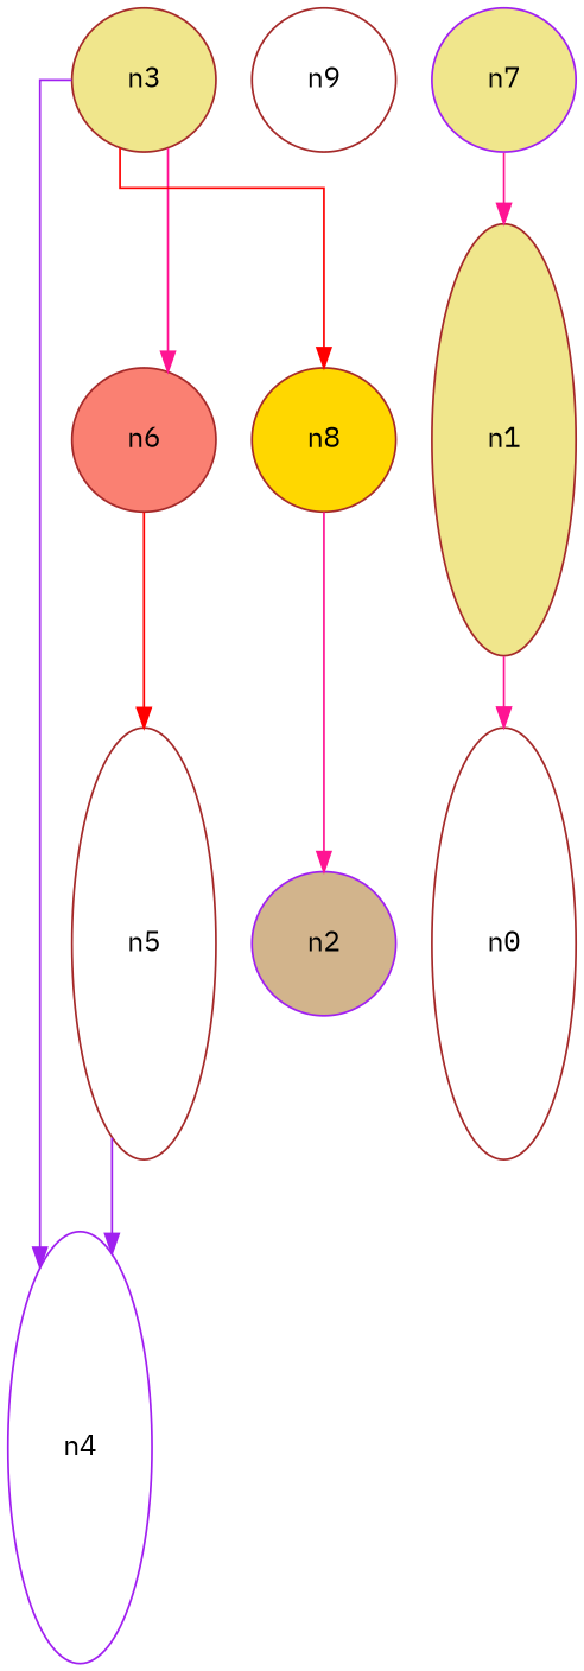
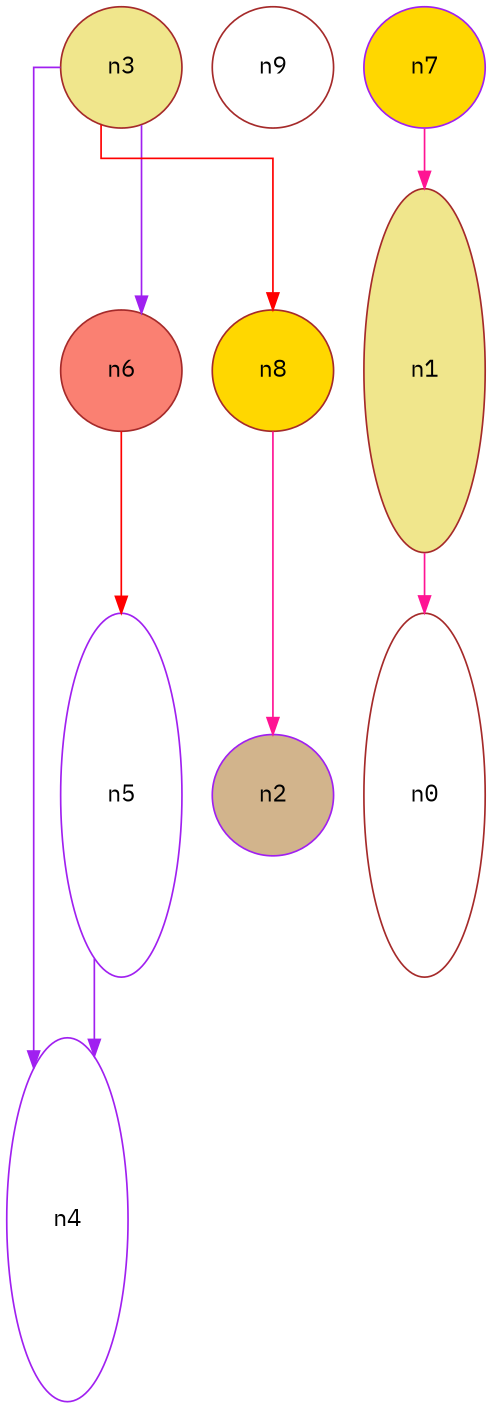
  digraph {
    fontname="IBM Plex Mono"
    splines=ortho
    node [color=brown fillcolor=white fontname="IBM Plex Mono" shape=ellipse style=filled]
    edge [color=deeppink fontname="IBM Plex Mono"]
    n3 [fillcolor=khaki height=1 width=1]
    n4 [color=purple height=3 width=1]
    n6 [fillcolor=salmon height=1 width=1]
    n8 [fillcolor=gold height=1 width=1]
    n2 [color=purple fillcolor=tan height=1 width=1]
-   n5 [height=3 width=1]
+   n5 [color=purple height=3 width=1]
    n9 [height=1 width=1]
-   n7 [color=purple fillcolor=khaki height=1 width=1]
+   n7 [color=purple fillcolor=gold height=1 width=1]
    n1 [fillcolor=khaki height=3 width=1]
    n0 [height=3 width=1]
    n3 -> n4 [color=purple]
-   n3 -> n6
+   n3 -> n6 [color=purple]
    n3 -> n8 [color=red]
    n6 -> n5 [color=red]
    n8 -> n2
    n5 -> n4 [color=purple]
    n7 -> n1
    n1 -> n0
  }
